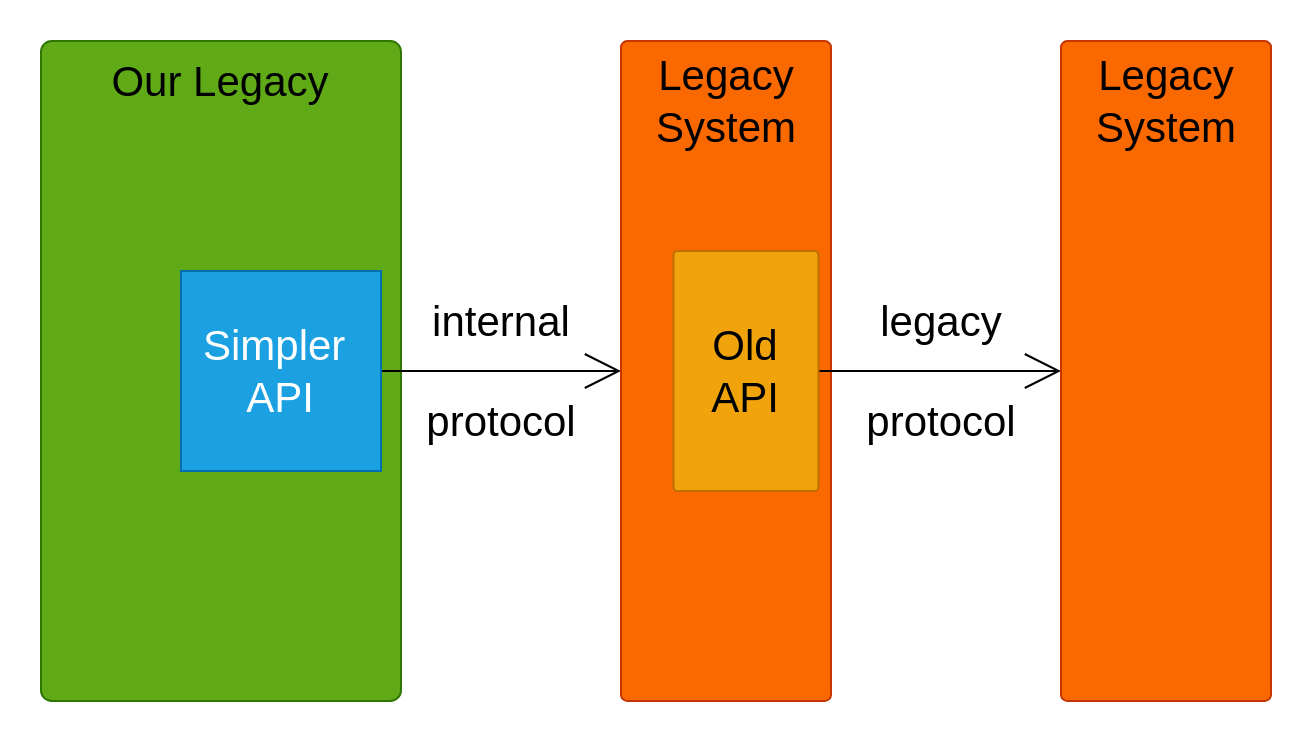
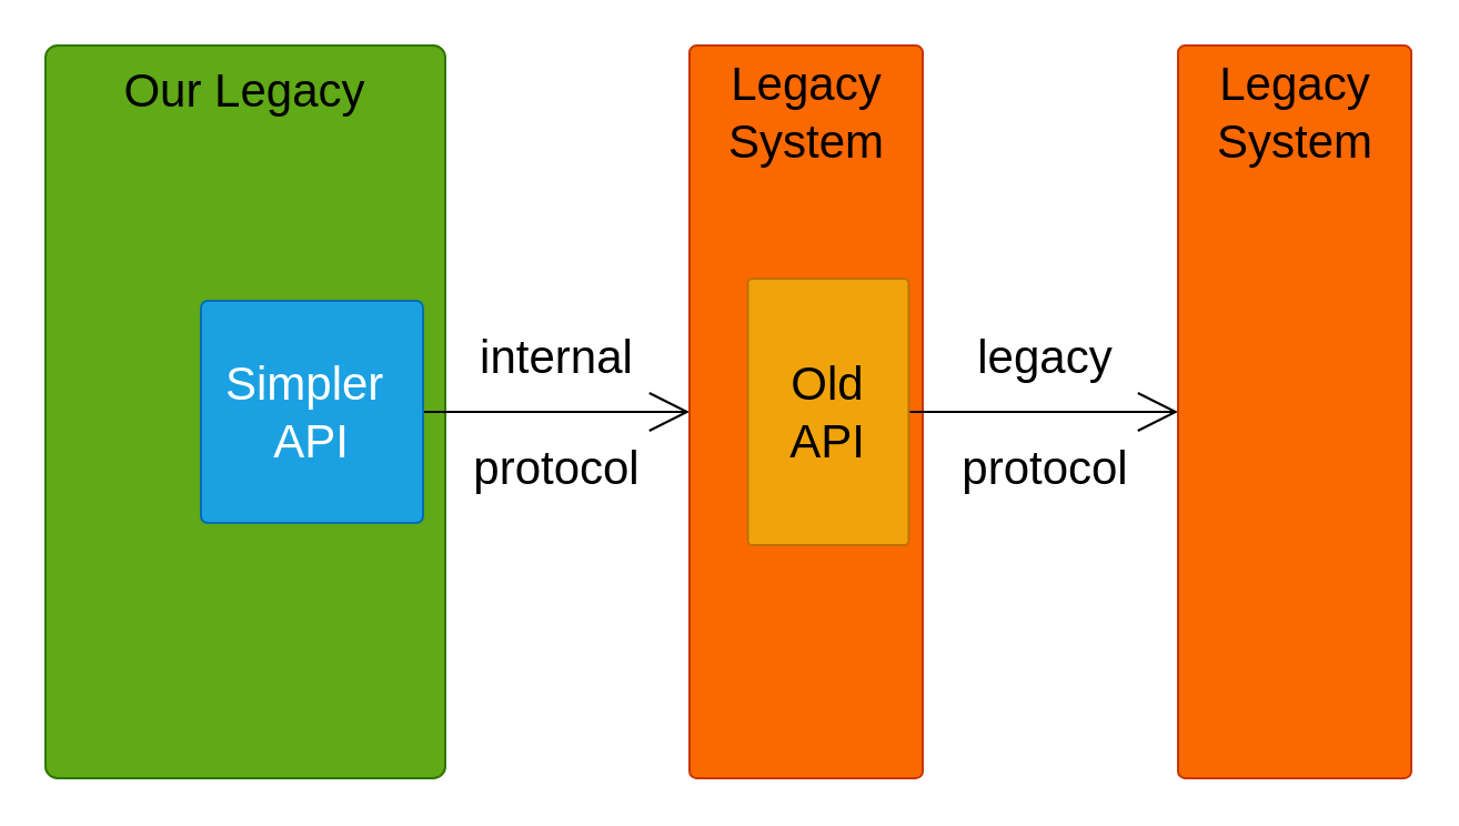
  <mxCell id="0" />
  <mxCell id="1" parent="0" />
  <mxCell id="2" value="" style="rounded=1;whiteSpace=wrap;html=1;arcSize=3;fillColor=#60a917;strokeColor=#2D7600;fontColor=#ffffff;" vertex="1" parent="1"><mxGeometry x="20" y="20" width="180" height="330" as="geometry" /></mxCell>
  <mxCell id="3" value="internal&lt;br&gt;&lt;br&gt;protocol" style="edgeStyle=none;html=1;exitX=1;exitY=0.5;exitDx=0;exitDy=0;entryX=0;entryY=0.5;entryDx=0;entryDy=0;fontSize=21;endArrow=open;endFill=0;endSize=16;labelBackgroundColor=none;" edge="1" parent="1" source="4" target="5"><mxGeometry relative="1" as="geometry" /></mxCell>
- <mxCell id="4" value="Simpler&amp;nbsp;&lt;br style=&quot;font-size: 21px;&quot;&gt;API" style="whiteSpace=wrap;html=1;arcSize=3;fontSize=21;fillColor=#1ba1e2;strokeColor=#006EAF;fontColor=#ffffff;rounded=0;" vertex="1" parent="1"><mxGeometry x="90" y="135" width="100" height="100" as="geometry" /></mxCell>
+ <mxCell id="4" value="Simpler&amp;nbsp;&lt;br style=&quot;font-size: 21px;&quot;&gt;API" style="rounded=1;whiteSpace=wrap;html=1;arcSize=3;fontSize=21;fillColor=#1ba1e2;strokeColor=#006EAF;fontColor=#ffffff;" vertex="1" parent="1"><mxGeometry x="90" y="135" width="100" height="100" as="geometry" /></mxCell>
  <mxCell id="5" value="" style="rounded=1;whiteSpace=wrap;html=1;arcSize=3;fillColor=#fa6800;strokeColor=#C73500;fontColor=#000000;" vertex="1" parent="1"><mxGeometry x="310" y="20" width="105" height="330" as="geometry" /></mxCell>
  <mxCell id="6" value="legacy&lt;br&gt;&lt;br&gt;protocol" style="edgeStyle=none;html=1;exitX=1;exitY=0.5;exitDx=0;exitDy=0;entryX=0;entryY=0.5;entryDx=0;entryDy=0;fontSize=21;endArrow=open;endFill=0;endSize=16;labelBackgroundColor=none;" edge="1" parent="1" source="7" target="8"><mxGeometry relative="1" as="geometry" /></mxCell>
  <mxCell id="7" value="Old &lt;br style=&quot;font-size: 21px;&quot;&gt;API" style="rounded=1;whiteSpace=wrap;html=1;arcSize=3;fontSize=21;fillColor=#f0a30a;strokeColor=#BD7000;fontColor=#000000;" vertex="1" parent="1"><mxGeometry x="336.25" y="125" width="72.5" height="120" as="geometry" /></mxCell>
  <mxCell id="8" value="" style="rounded=1;whiteSpace=wrap;html=1;arcSize=3;fillColor=#fa6800;strokeColor=#C73500;fontColor=#000000;" vertex="1" parent="1"><mxGeometry x="530" y="20" width="105" height="330" as="geometry" /></mxCell>
  <mxCell id="9" value="Our Legacy" style="text;html=1;strokeColor=none;fillColor=none;align=center;verticalAlign=middle;whiteSpace=wrap;rounded=0;fontSize=21;" vertex="1" parent="1"><mxGeometry x="50" y="30" width="120" height="20" as="geometry" /></mxCell>
  <mxCell id="10" value="Legacy&lt;br&gt;System" style="text;html=1;align=center;verticalAlign=middle;whiteSpace=wrap;rounded=0;fontSize=21;" vertex="1" parent="1"><mxGeometry x="312.5" y="40" width="100" height="20" as="geometry" /></mxCell>
  <mxCell id="11" value="Legacy&lt;br&gt;System" style="text;html=1;align=center;verticalAlign=middle;whiteSpace=wrap;rounded=0;fontSize=21;" vertex="1" parent="1"><mxGeometry x="532.5" y="40" width="100" height="20" as="geometry" /></mxCell>
